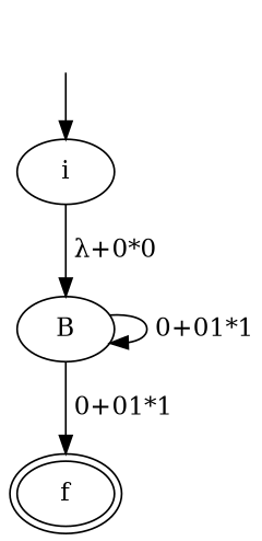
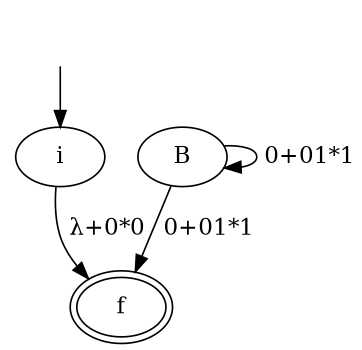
  digraph {
    _nil0 [style=invis]
    i
    B
    f [peripheries=2]
    _nil0 -> i
-   i -> B [label=" λ+0*0"]
+   i -> f [label=" λ+0*0"]
    B -> B [label=" 0+01*1"]
    B -> f [label=" 0+01*1"]
  }
